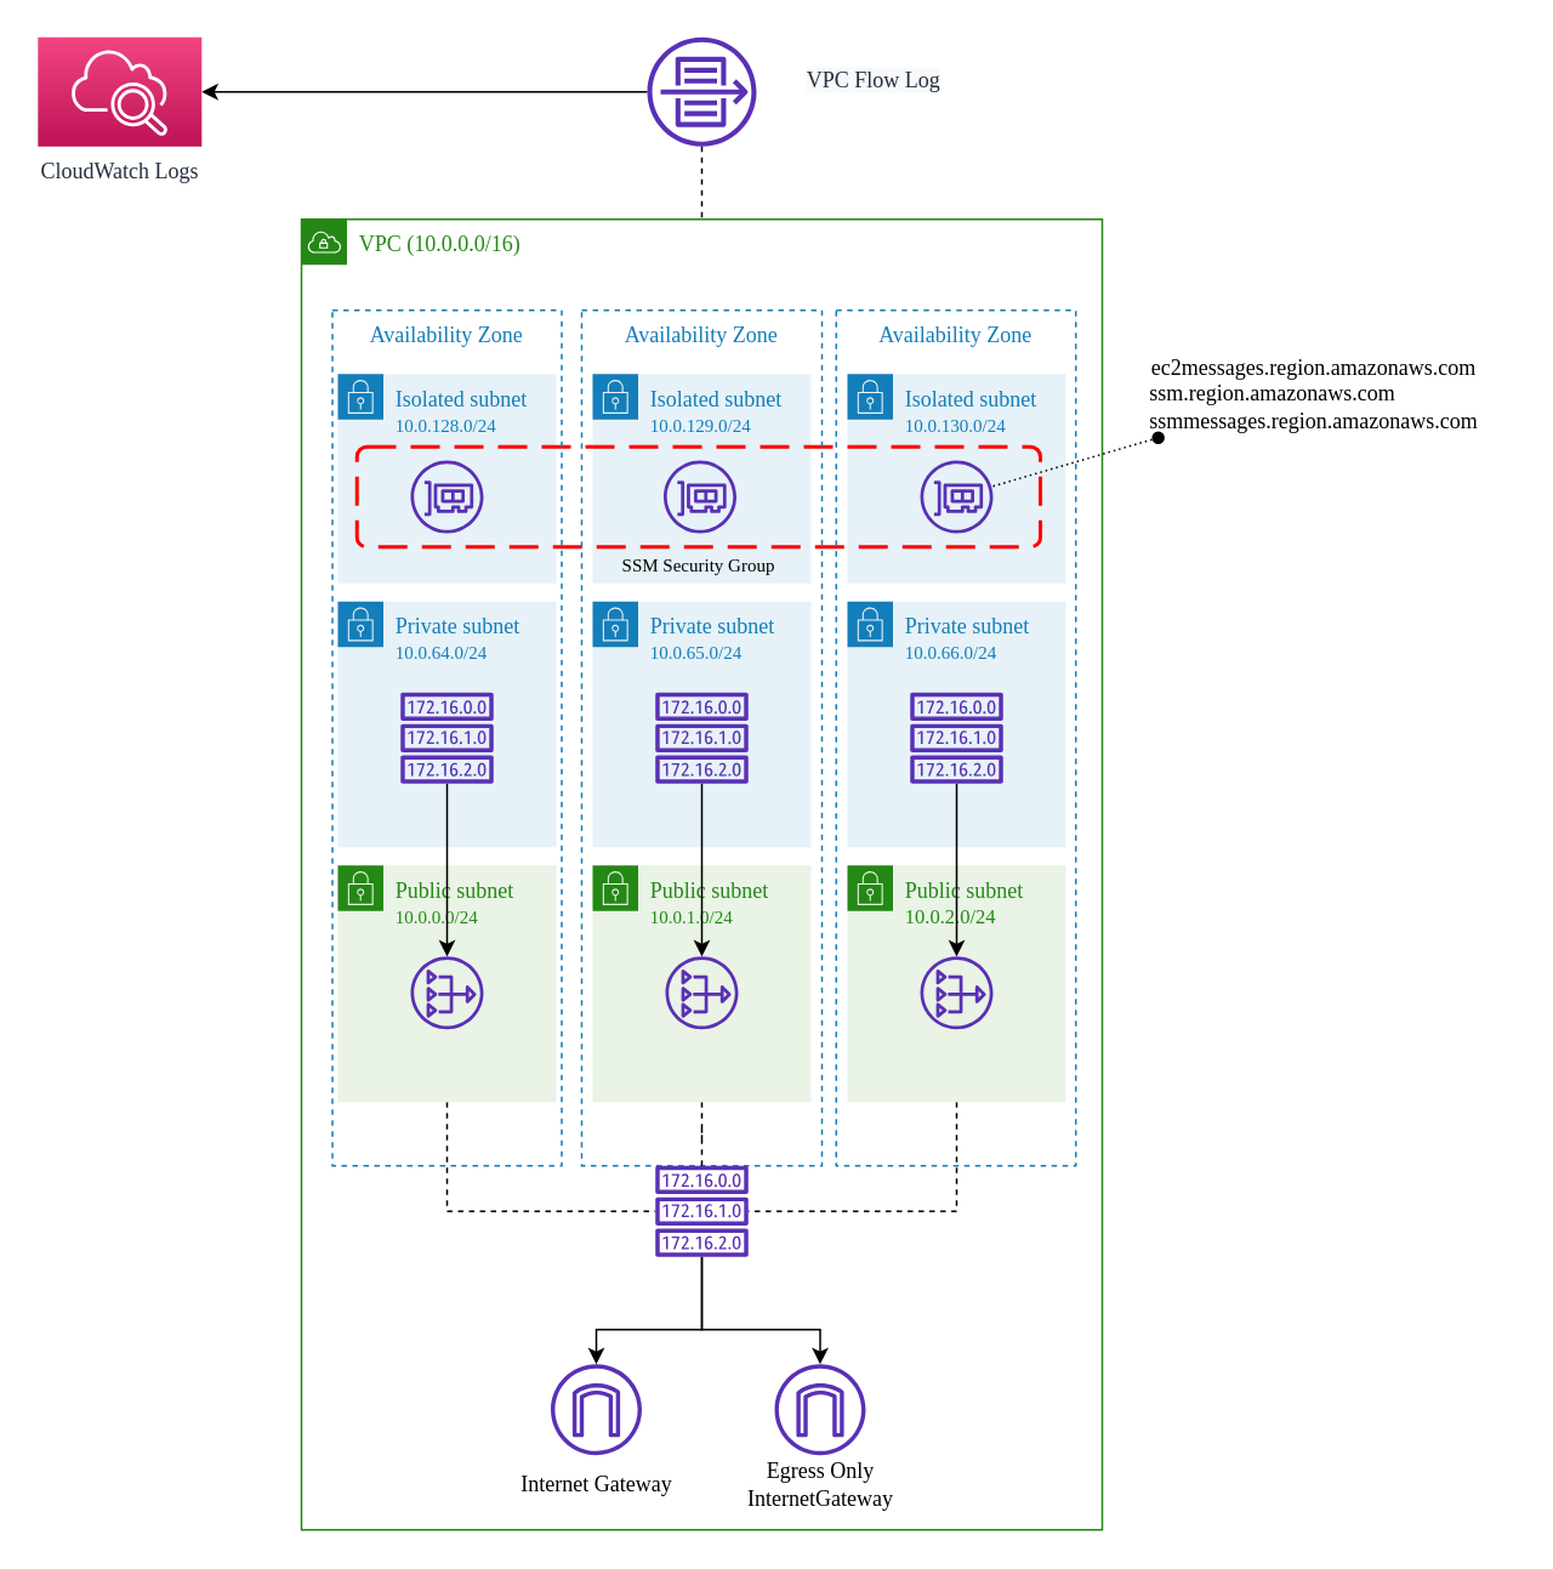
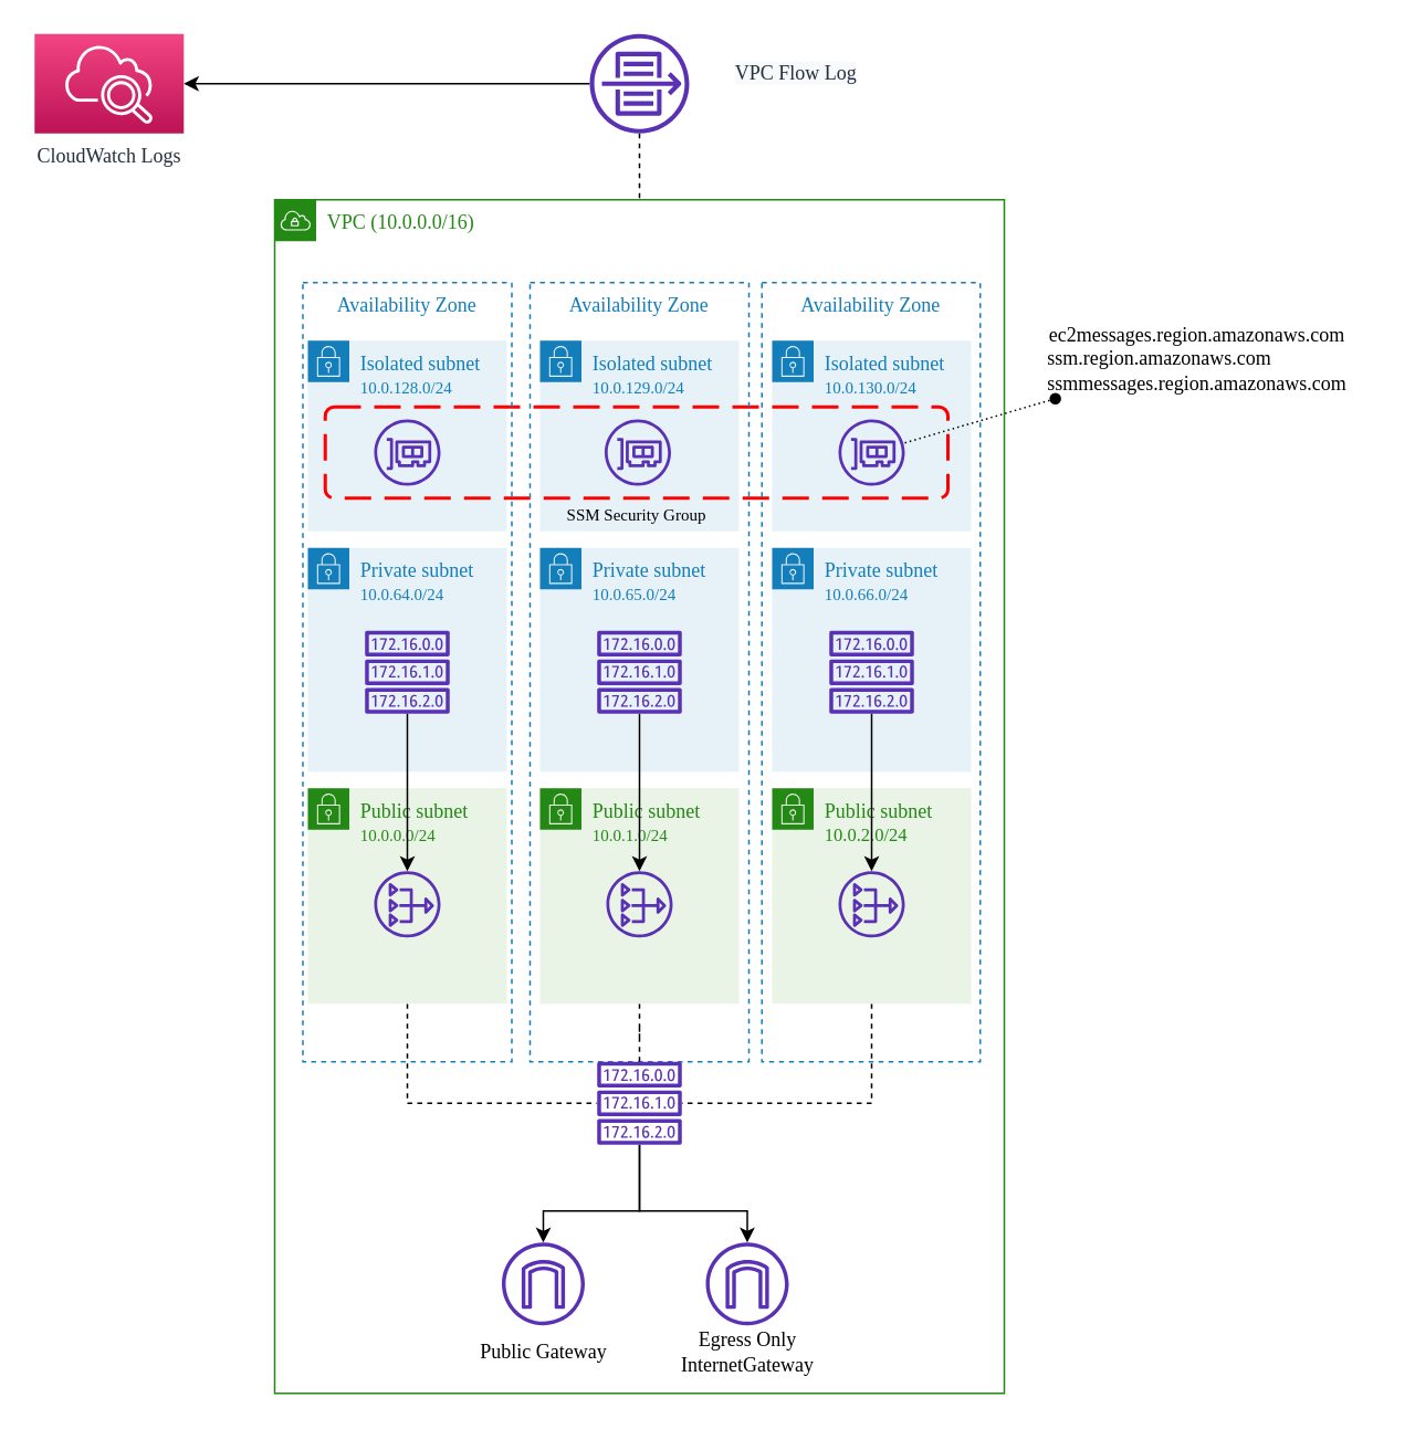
  <mxCell id="0" />
  <mxCell id="1" parent="0" />
  <mxCell id="2" value="VPC (10.0.0.0/16)" style="points=[[0,0],[0.25,0],[0.5,0],[0.75,0],[1,0],[1,0.25],[1,0.5],[1,0.75],[1,1],[0.75,1],[0.5,1],[0.25,1],[0,1],[0,0.75],[0,0.5],[0,0.25]];outlineConnect=0;gradientColor=none;html=1;whiteSpace=wrap;fontSize=12;fontStyle=0;shape=mxgraph.aws4.group;grIcon=mxgraph.aws4.group_vpc;strokeColor=#248814;fillColor=none;verticalAlign=top;align=left;spacingLeft=30;dashed=0;fontFamily=Amazon Ember;fontColor=#248814;" vertex="1" parent="1"><mxGeometry x="165" y="120" width="440" height="720" as="geometry" /></mxCell>
  <mxCell id="3" value="Isolated subnet&lt;br&gt;&lt;font style=&quot;font-size: 10px&quot;&gt;10.0.130.0/24&lt;/font&gt;" style="points=[[0,0],[0.25,0],[0.5,0],[0.75,0],[1,0],[1,0.25],[1,0.5],[1,0.75],[1,1],[0.75,1],[0.5,1],[0.25,1],[0,1],[0,0.75],[0,0.5],[0,0.25]];outlineConnect=0;gradientColor=none;html=1;whiteSpace=wrap;fontSize=12;fontStyle=0;shape=mxgraph.aws4.group;grIcon=mxgraph.aws4.group_security_group;grStroke=0;strokeColor=#147EBA;fillColor=#E6F2F8;verticalAlign=top;align=left;spacingLeft=30;fontColor=#147EBA;dashed=0;fontFamily=Amazon Ember;" vertex="1" parent="1"><mxGeometry x="465" y="205" width="120" height="115" as="geometry" /></mxCell>
  <mxCell id="4" value="Isolated subnet&lt;br&gt;&lt;font style=&quot;font-size: 10px&quot;&gt;10.0.129.0/24&lt;/font&gt;" style="points=[[0,0],[0.25,0],[0.5,0],[0.75,0],[1,0],[1,0.25],[1,0.5],[1,0.75],[1,1],[0.75,1],[0.5,1],[0.25,1],[0,1],[0,0.75],[0,0.5],[0,0.25]];outlineConnect=0;gradientColor=none;html=1;whiteSpace=wrap;fontSize=12;fontStyle=0;shape=mxgraph.aws4.group;grIcon=mxgraph.aws4.group_security_group;grStroke=0;strokeColor=#147EBA;fillColor=#E6F2F8;verticalAlign=top;align=left;spacingLeft=30;fontColor=#147EBA;dashed=0;fontFamily=Amazon Ember;" vertex="1" parent="1"><mxGeometry x="325" y="205" width="120" height="115" as="geometry" /></mxCell>
  <mxCell id="5" value="Isolated subnet&lt;br&gt;&lt;font style=&quot;font-size: 10px&quot;&gt;10.0.128.0/24&lt;/font&gt;" style="points=[[0,0],[0.25,0],[0.5,0],[0.75,0],[1,0],[1,0.25],[1,0.5],[1,0.75],[1,1],[0.75,1],[0.5,1],[0.25,1],[0,1],[0,0.75],[0,0.5],[0,0.25]];outlineConnect=0;gradientColor=none;html=1;whiteSpace=wrap;fontSize=12;fontStyle=0;shape=mxgraph.aws4.group;grIcon=mxgraph.aws4.group_security_group;grStroke=0;strokeColor=#147EBA;fillColor=#E6F2F8;verticalAlign=top;align=left;spacingLeft=30;fontColor=#147EBA;dashed=0;fontFamily=Amazon Ember;" vertex="1" parent="1"><mxGeometry x="185" y="205" width="120" height="115" as="geometry" /></mxCell>
  <mxCell id="6" value="" style="rounded=1;arcSize=10;dashed=1;strokeColor=#ff0000;fillColor=none;gradientColor=none;dashPattern=8 4;strokeWidth=2;fontFamily=Amazon Ember;align=center;" vertex="1" parent="1"><mxGeometry x="195.5" y="245" width="375.5" height="55" as="geometry" /></mxCell>
  <mxCell id="7" value="Availability Zone" style="fillColor=none;strokeColor=#147EBA;dashed=1;verticalAlign=top;fontStyle=0;fontColor=#147EBA;fontFamily=Amazon Ember;" vertex="1" parent="1"><mxGeometry x="458.83" y="170" width="131.66" height="470" as="geometry" /></mxCell>
  <mxCell id="8" value="Availability Zone" style="fillColor=none;strokeColor=#147EBA;dashed=1;verticalAlign=top;fontStyle=0;fontColor=#147EBA;fontFamily=Amazon Ember;" vertex="1" parent="1"><mxGeometry x="182" y="170" width="126" height="470" as="geometry" /></mxCell>
  <mxCell id="9" value="Availability Zone" style="fillColor=none;strokeColor=#147EBA;dashed=1;verticalAlign=top;fontStyle=0;fontColor=#147EBA;fontFamily=Amazon Ember;" vertex="1" parent="1"><mxGeometry x="319" y="170" width="132" height="470" as="geometry" /></mxCell>
  <mxCell id="10" value="Private subnet&lt;br&gt;&lt;font style=&quot;font-size: 10px&quot;&gt;10.0.64.0/24&lt;/font&gt;" style="points=[[0,0],[0.25,0],[0.5,0],[0.75,0],[1,0],[1,0.25],[1,0.5],[1,0.75],[1,1],[0.75,1],[0.5,1],[0.25,1],[0,1],[0,0.75],[0,0.5],[0,0.25]];outlineConnect=0;gradientColor=none;html=1;whiteSpace=wrap;fontSize=12;fontStyle=0;shape=mxgraph.aws4.group;grIcon=mxgraph.aws4.group_security_group;grStroke=0;strokeColor=#147EBA;fillColor=#E6F2F8;verticalAlign=top;align=left;spacingLeft=30;fontColor=#147EBA;dashed=0;fontFamily=Amazon Ember;" vertex="1" parent="1"><mxGeometry x="185" y="330" width="120" height="135" as="geometry" /></mxCell>
  <mxCell id="11" value="Private&amp;nbsp;subnet&lt;br&gt;&lt;font style=&quot;font-size: 10px&quot;&gt;10.0.65.0/24&lt;/font&gt;" style="points=[[0,0],[0.25,0],[0.5,0],[0.75,0],[1,0],[1,0.25],[1,0.5],[1,0.75],[1,1],[0.75,1],[0.5,1],[0.25,1],[0,1],[0,0.75],[0,0.5],[0,0.25]];outlineConnect=0;gradientColor=none;html=1;whiteSpace=wrap;fontSize=12;fontStyle=0;shape=mxgraph.aws4.group;grIcon=mxgraph.aws4.group_security_group;grStroke=0;strokeColor=#147EBA;fillColor=#E6F2F8;verticalAlign=top;align=left;spacingLeft=30;fontColor=#147EBA;dashed=0;fontFamily=Amazon Ember;" vertex="1" parent="1"><mxGeometry x="325" y="330" width="120" height="135" as="geometry" /></mxCell>
  <mxCell id="12" value="Private&amp;nbsp;subnet&lt;br&gt;&lt;font style=&quot;font-size: 10px&quot;&gt;10.0.66.0/24&lt;/font&gt;" style="points=[[0,0],[0.25,0],[0.5,0],[0.75,0],[1,0],[1,0.25],[1,0.5],[1,0.75],[1,1],[0.75,1],[0.5,1],[0.25,1],[0,1],[0,0.75],[0,0.5],[0,0.25]];outlineConnect=0;gradientColor=none;html=1;whiteSpace=wrap;fontSize=12;fontStyle=0;shape=mxgraph.aws4.group;grIcon=mxgraph.aws4.group_security_group;grStroke=0;strokeColor=#147EBA;fillColor=#E6F2F8;verticalAlign=top;align=left;spacingLeft=30;fontColor=#147EBA;dashed=0;fontFamily=Amazon Ember;" vertex="1" parent="1"><mxGeometry x="465" y="330" width="120" height="135" as="geometry" /></mxCell>
  <mxCell id="13" value="" style="outlineConnect=0;fontColor=#232F3E;gradientColor=none;fillColor=#5A30B5;strokeColor=none;dashed=0;verticalLabelPosition=bottom;verticalAlign=top;align=center;html=1;fontSize=12;fontStyle=0;aspect=fixed;pointerEvents=1;shape=mxgraph.aws4.internet_gateway;fontFamily=Amazon Ember;" vertex="1" parent="1"><mxGeometry x="302" y="749" width="50" height="50" as="geometry" /></mxCell>
  <mxCell id="14" style="edgeStyle=orthogonalEdgeStyle;rounded=0;orthogonalLoop=1;jettySize=auto;html=1;exitX=0.5;exitY=1;exitDx=0;exitDy=0;endArrow=none;endFill=0;dashed=1;fontFamily=Amazon Ember;" edge="1" parent="1" source="15" target="38"><mxGeometry relative="1" as="geometry"><Array as="points"><mxPoint x="245" y="665" /></Array></mxGeometry></mxCell>
  <mxCell id="15" value="Public subnet&lt;br&gt;&lt;font style=&quot;font-size: 10px&quot;&gt;10.0.0.0/24&lt;/font&gt;" style="points=[[0,0],[0.25,0],[0.5,0],[0.75,0],[1,0],[1,0.25],[1,0.5],[1,0.75],[1,1],[0.75,1],[0.5,1],[0.25,1],[0,1],[0,0.75],[0,0.5],[0,0.25]];outlineConnect=0;gradientColor=none;html=1;whiteSpace=wrap;fontSize=12;fontStyle=0;shape=mxgraph.aws4.group;grIcon=mxgraph.aws4.group_security_group;grStroke=0;strokeColor=#248814;fillColor=#E9F3E6;verticalAlign=top;align=left;spacingLeft=30;fontColor=#248814;dashed=0;fontFamily=Amazon Ember;" vertex="1" parent="1"><mxGeometry x="185" y="475" width="120" height="130" as="geometry" /></mxCell>
  <mxCell id="16" value="" style="edgeStyle=orthogonalEdgeStyle;rounded=0;orthogonalLoop=1;jettySize=auto;html=1;endArrow=none;endFill=0;dashed=1;fontFamily=Amazon Ember;" edge="1" parent="1" source="17" target="38"><mxGeometry relative="1" as="geometry" /></mxCell>
  <mxCell id="17" value="Public subnet&lt;br&gt;&lt;font style=&quot;font-size: 10px&quot;&gt;10.0.1.0/24&lt;/font&gt;" style="points=[[0,0],[0.25,0],[0.5,0],[0.75,0],[1,0],[1,0.25],[1,0.5],[1,0.75],[1,1],[0.75,1],[0.5,1],[0.25,1],[0,1],[0,0.75],[0,0.5],[0,0.25]];outlineConnect=0;gradientColor=none;html=1;whiteSpace=wrap;fontSize=12;fontStyle=0;shape=mxgraph.aws4.group;grIcon=mxgraph.aws4.group_security_group;grStroke=0;strokeColor=#248814;fillColor=#E9F3E6;verticalAlign=top;align=left;spacingLeft=30;fontColor=#248814;dashed=0;fontFamily=Amazon Ember;" vertex="1" parent="1"><mxGeometry x="325" y="475" width="120" height="130" as="geometry" /></mxCell>
  <mxCell id="18" style="edgeStyle=orthogonalEdgeStyle;rounded=0;orthogonalLoop=1;jettySize=auto;html=1;exitX=0.5;exitY=1;exitDx=0;exitDy=0;endArrow=none;endFill=0;dashed=1;fontFamily=Amazon Ember;" edge="1" parent="1" source="19" target="38"><mxGeometry relative="1" as="geometry"><Array as="points"><mxPoint x="525" y="665" /></Array></mxGeometry></mxCell>
  <mxCell id="19" value="Public subnet&lt;br&gt;&lt;font style=&quot;font-size: 11px&quot;&gt;10.0.2.0/24&lt;/font&gt;" style="points=[[0,0],[0.25,0],[0.5,0],[0.75,0],[1,0],[1,0.25],[1,0.5],[1,0.75],[1,1],[0.75,1],[0.5,1],[0.25,1],[0,1],[0,0.75],[0,0.5],[0,0.25]];outlineConnect=0;gradientColor=none;html=1;whiteSpace=wrap;fontSize=12;fontStyle=0;shape=mxgraph.aws4.group;grIcon=mxgraph.aws4.group_security_group;grStroke=0;strokeColor=#248814;fillColor=#E9F3E6;verticalAlign=top;align=left;spacingLeft=30;fontColor=#248814;dashed=0;fontFamily=Amazon Ember;" vertex="1" parent="1"><mxGeometry x="465" y="475" width="120" height="130" as="geometry" /></mxCell>
  <mxCell id="20" value="" style="outlineConnect=0;fontColor=#232F3E;gradientColor=none;fillColor=#5A30B5;strokeColor=none;dashed=0;verticalLabelPosition=bottom;verticalAlign=top;align=center;html=1;fontSize=12;fontStyle=0;aspect=fixed;pointerEvents=1;shape=mxgraph.aws4.nat_gateway;fontFamily=Amazon Ember;" vertex="1" parent="1"><mxGeometry x="225" y="525" width="40" height="40" as="geometry" /></mxCell>
  <mxCell id="21" value="" style="outlineConnect=0;fontColor=#232F3E;gradientColor=none;fillColor=#5A30B5;strokeColor=none;dashed=0;verticalLabelPosition=bottom;verticalAlign=top;align=center;html=1;fontSize=12;fontStyle=0;aspect=fixed;pointerEvents=1;shape=mxgraph.aws4.nat_gateway;fontFamily=Amazon Ember;" vertex="1" parent="1"><mxGeometry x="365" y="525" width="40" height="40" as="geometry" /></mxCell>
  <mxCell id="22" value="" style="outlineConnect=0;fontColor=#232F3E;gradientColor=none;fillColor=#5A30B5;strokeColor=none;dashed=0;verticalLabelPosition=bottom;verticalAlign=top;align=center;html=1;fontSize=12;fontStyle=0;aspect=fixed;pointerEvents=1;shape=mxgraph.aws4.nat_gateway;fontFamily=Amazon Ember;" vertex="1" parent="1"><mxGeometry x="505" y="525" width="40" height="40" as="geometry" /></mxCell>
  <mxCell id="23" style="edgeStyle=orthogonalEdgeStyle;rounded=0;orthogonalLoop=1;jettySize=auto;html=1;endArrow=classic;endFill=1;fontFamily=Amazon Ember;" edge="1" parent="1" source="25" target="28"><mxGeometry relative="1" as="geometry" /></mxCell>
  <mxCell id="24" value="" style="edgeStyle=orthogonalEdgeStyle;rounded=0;orthogonalLoop=1;jettySize=auto;html=1;endArrow=none;endFill=0;fontFamily=Amazon Ember;dashed=1;" edge="1" parent="1" source="25" target="2"><mxGeometry relative="1" as="geometry" /></mxCell>
  <mxCell id="25" value="" style="outlineConnect=0;fontColor=#232F3E;gradientColor=none;fillColor=#5A30B5;strokeColor=none;dashed=0;verticalLabelPosition=bottom;verticalAlign=top;align=center;html=1;fontSize=12;fontStyle=0;aspect=fixed;pointerEvents=1;shape=mxgraph.aws4.flow_logs;fontFamily=Amazon Ember;" vertex="1" parent="1"><mxGeometry x="355" y="20" width="60" height="60" as="geometry" /></mxCell>
  <mxCell id="26" value="" style="edgeStyle=orthogonalEdgeStyle;rounded=0;orthogonalLoop=1;jettySize=auto;html=1;fontFamily=Amazon Ember;" edge="1" parent="1" source="27" target="20"><mxGeometry relative="1" as="geometry" /></mxCell>
  <mxCell id="27" value="" style="outlineConnect=0;fontColor=#232F3E;gradientColor=none;fillColor=#5A30B5;strokeColor=none;dashed=0;verticalLabelPosition=bottom;verticalAlign=top;align=center;html=1;fontSize=12;fontStyle=0;aspect=fixed;pointerEvents=1;shape=mxgraph.aws4.route_table;fontFamily=Amazon Ember;" vertex="1" parent="1"><mxGeometry x="219.34" y="380" width="51.32" height="50" as="geometry" /></mxCell>
  <mxCell id="28" value="CloudWatch Logs" style="outlineConnect=0;fontColor=#232F3E;gradientColor=#F34482;gradientDirection=north;fillColor=#BC1356;strokeColor=#ffffff;dashed=0;verticalLabelPosition=bottom;verticalAlign=top;align=center;html=1;fontSize=12;fontStyle=0;aspect=fixed;shape=mxgraph.aws4.resourceIcon;resIcon=mxgraph.aws4.cloudwatch_2;fontFamily=Amazon Ember;" vertex="1" parent="1"><mxGeometry x="20.19" y="20" width="90" height="60" as="geometry" /></mxCell>
  <mxCell id="29" value="" style="edgeStyle=orthogonalEdgeStyle;rounded=0;orthogonalLoop=1;jettySize=auto;html=1;fontFamily=Amazon Ember;" edge="1" parent="1" source="30" target="21"><mxGeometry relative="1" as="geometry" /></mxCell>
  <mxCell id="30" value="" style="outlineConnect=0;fontColor=#232F3E;gradientColor=none;fillColor=#5A30B5;strokeColor=none;dashed=0;verticalLabelPosition=bottom;verticalAlign=top;align=center;html=1;fontSize=12;fontStyle=0;aspect=fixed;pointerEvents=1;shape=mxgraph.aws4.route_table;fontFamily=Amazon Ember;" vertex="1" parent="1"><mxGeometry x="359.34" y="380" width="51.32" height="50" as="geometry" /></mxCell>
  <mxCell id="31" value="" style="edgeStyle=orthogonalEdgeStyle;rounded=0;orthogonalLoop=1;jettySize=auto;html=1;fontFamily=Amazon Ember;" edge="1" parent="1" source="32" target="22"><mxGeometry relative="1" as="geometry" /></mxCell>
  <mxCell id="32" value="" style="outlineConnect=0;fontColor=#232F3E;gradientColor=none;fillColor=#5A30B5;strokeColor=none;dashed=0;verticalLabelPosition=bottom;verticalAlign=top;align=center;html=1;fontSize=12;fontStyle=0;aspect=fixed;pointerEvents=1;shape=mxgraph.aws4.route_table;fontFamily=Amazon Ember;" vertex="1" parent="1"><mxGeometry x="499.34" y="380" width="51.32" height="50" as="geometry" /></mxCell>
  <mxCell id="33" value="" style="outlineConnect=0;fontColor=#232F3E;gradientColor=none;fillColor=#5A30B5;strokeColor=none;dashed=0;verticalLabelPosition=bottom;verticalAlign=top;align=center;html=1;fontSize=12;fontStyle=0;aspect=fixed;pointerEvents=1;shape=mxgraph.aws4.internet_gateway;fontFamily=Amazon Ember;" vertex="1" parent="1"><mxGeometry x="425" y="749" width="50" height="50" as="geometry" /></mxCell>
- <mxCell id="34" value="Internet Gateway" style="text;html=1;align=center;verticalAlign=middle;resizable=0;points=[];autosize=1;fontFamily=Amazon Ember;" vertex="1" parent="1"><mxGeometry x="272" y="805" width="110" height="20" as="geometry" /></mxCell>
+ <mxCell id="34" value="Public Gateway" style="text;html=1;align=center;verticalAlign=middle;resizable=0;points=[];autosize=1;fontFamily=Amazon Ember;" vertex="1" parent="1"><mxGeometry x="272" y="805" width="110" height="20" as="geometry" /></mxCell>
  <mxCell id="35" value="Egress Only &lt;br&gt;InternetGateway" style="text;html=1;align=center;verticalAlign=middle;resizable=0;points=[];autosize=1;fontFamily=Amazon Ember;" vertex="1" parent="1"><mxGeometry x="395" y="800" width="110" height="30" as="geometry" /></mxCell>
  <mxCell id="36" style="edgeStyle=orthogonalEdgeStyle;rounded=0;orthogonalLoop=1;jettySize=auto;html=1;fontFamily=Amazon Ember;" edge="1" parent="1" source="38" target="13"><mxGeometry relative="1" as="geometry"><Array as="points"><mxPoint x="385" y="730" /><mxPoint x="327" y="730" /></Array></mxGeometry></mxCell>
  <mxCell id="37" style="edgeStyle=orthogonalEdgeStyle;rounded=0;orthogonalLoop=1;jettySize=auto;html=1;fontFamily=Amazon Ember;" edge="1" parent="1" source="38" target="33"><mxGeometry relative="1" as="geometry"><Array as="points"><mxPoint x="385" y="730" /><mxPoint x="450" y="730" /></Array></mxGeometry></mxCell>
  <mxCell id="38" value="" style="outlineConnect=0;fontColor=#232F3E;gradientColor=none;fillColor=#5A30B5;strokeColor=none;dashed=0;verticalLabelPosition=bottom;verticalAlign=top;align=center;html=1;fontSize=12;fontStyle=0;aspect=fixed;pointerEvents=1;shape=mxgraph.aws4.route_table;fontFamily=Amazon Ember;" vertex="1" parent="1"><mxGeometry x="359.34" y="640" width="51.32" height="50" as="geometry" /></mxCell>
  <mxCell id="39" value="&lt;meta charset=&quot;utf-8&quot;&gt;&lt;span style=&quot;color: rgb(35, 47, 62); font-size: 12px; font-style: normal; font-weight: 400; letter-spacing: normal; text-indent: 0px; text-transform: none; word-spacing: 0px; background-color: rgb(248, 249, 250); display: inline; float: none;&quot;&gt;VPC Flow Log&lt;/span&gt;" style="text;whiteSpace=wrap;html=1;fontFamily=Amazon Ember;align=left;" vertex="1" parent="1"><mxGeometry x="441" y="30" width="100" height="30" as="geometry" /></mxCell>
  <mxCell id="40" value="" style="outlineConnect=0;fontColor=#232F3E;gradientColor=none;fillColor=#5A30B5;strokeColor=none;dashed=0;verticalLabelPosition=bottom;verticalAlign=top;align=center;html=1;fontSize=12;fontStyle=0;aspect=fixed;pointerEvents=1;shape=mxgraph.aws4.elastic_network_interface;" vertex="1" parent="1"><mxGeometry x="225" y="252.5" width="40" height="40" as="geometry" /></mxCell>
  <mxCell id="41" value="" style="outlineConnect=0;fontColor=#232F3E;gradientColor=none;fillColor=#5A30B5;strokeColor=none;dashed=0;verticalLabelPosition=bottom;verticalAlign=top;align=center;html=1;fontSize=12;fontStyle=0;aspect=fixed;pointerEvents=1;shape=mxgraph.aws4.elastic_network_interface;" vertex="1" parent="1"><mxGeometry x="364" y="252.5" width="40" height="40" as="geometry" /></mxCell>
  <mxCell id="42" style="rounded=0;orthogonalLoop=1;jettySize=auto;html=1;dashed=1;endArrow=oval;endFill=1;fontFamily=Amazon Ember;dashPattern=1 2;" edge="1" parent="1" source="43" target="44"><mxGeometry relative="1" as="geometry" /></mxCell>
  <mxCell id="43" value="" style="outlineConnect=0;fontColor=#232F3E;gradientColor=none;fillColor=#5A30B5;strokeColor=none;dashed=0;verticalLabelPosition=bottom;verticalAlign=top;align=center;html=1;fontSize=12;fontStyle=0;aspect=fixed;pointerEvents=1;shape=mxgraph.aws4.elastic_network_interface;" vertex="1" parent="1"><mxGeometry x="505" y="252.5" width="40" height="40" as="geometry" /></mxCell>
  <mxCell id="44" value="&lt;div&gt;&lt;span&gt;ec2messages.region.amazonaws.com&lt;/span&gt;&lt;/div&gt;&lt;div style=&quot;text-align: left&quot;&gt;ssm.region.amazonaws.com&lt;/div&gt;&lt;div&gt;&lt;span style=&quot;text-align: left&quot;&gt;ssmmessages.region.amazonaws.com&lt;/span&gt;&lt;br&gt;&lt;/div&gt;" style="text;html=1;align=center;verticalAlign=middle;resizable=0;points=[];autosize=1;fontFamily=Amazon Ember;spacingTop=2;" vertex="1" parent="1"><mxGeometry x="611" y="190" width="220" height="50" as="geometry" /></mxCell>
  <mxCell id="45" value="SSM Security Group" style="text;html=1;align=center;verticalAlign=middle;resizable=0;points=[];autosize=1;fontFamily=Amazon Ember;fontSize=10;" vertex="1" parent="1"><mxGeometry x="328.25" y="300" width="110" height="20" as="geometry" /></mxCell>
